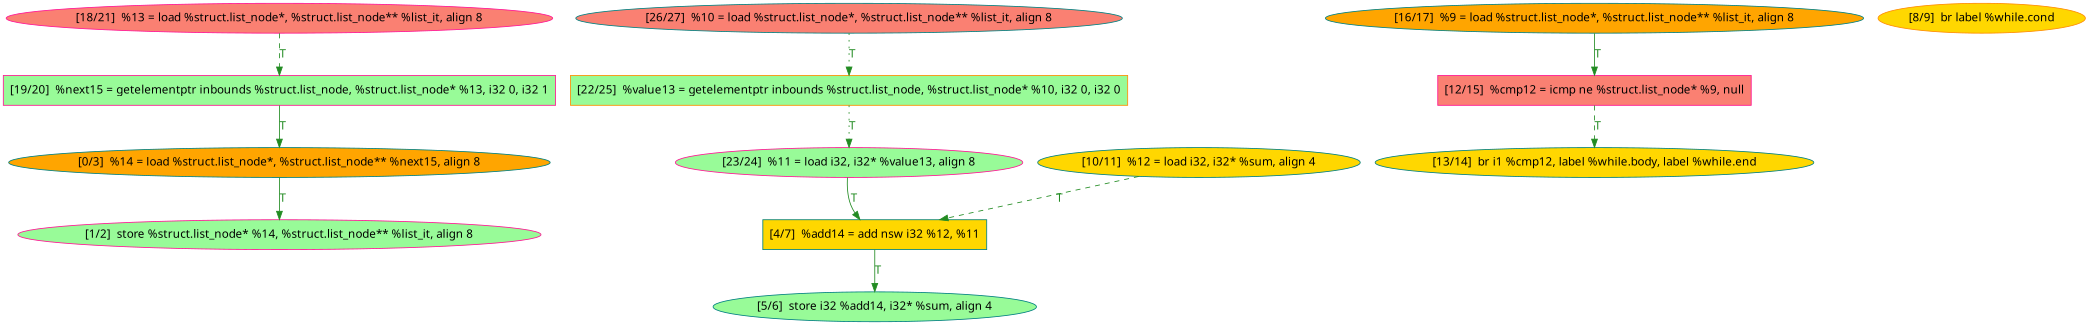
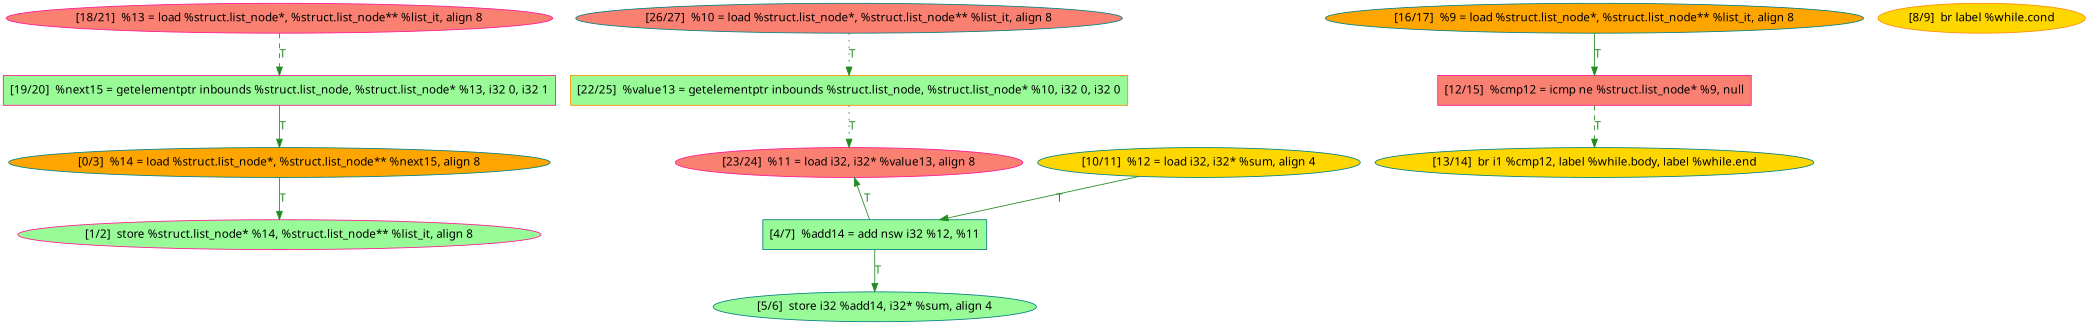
  digraph {
    fontname="Noto Sans"
    node [color=teal fillcolor=palegreen fontname="Noto Sans" shape=ellipse style=filled]
    edge [color=forestgreen fontcolor=forestgreen fontname="Noto Sans" style=solid]
    n1 [color=deeppink label="[19/20]  %next15 = getelementptr inbounds %struct.list_node, %struct.list_node* %13, i32 0, i32 1" shape=rectangle]
    n2 [fillcolor=orange label="[0/3]  %14 = load %struct.list_node*, %struct.list_node** %next15, align 8"]
    n3 [color=deeppink label="[1/2]  store %struct.list_node* %14, %struct.list_node** %list_it, align 8"]
    n4 [fillcolor=salmon label="[26/27]  %10 = load %struct.list_node*, %struct.list_node** %list_it, align 8"]
    n5 [color=darkorange label="[22/25]  %value13 = getelementptr inbounds %struct.list_node, %struct.list_node* %10, i32 0, i32 0" shape=rectangle]
-   n6 [color=deeppink label="[23/24]  %11 = load i32, i32* %value13, align 8"]
-   n7 [fillcolor=gold label="[4/7]  %add14 = add nsw i32 %12, %11" shape=rectangle]
+   n6 [color=deeppink fillcolor=salmon label="[23/24]  %11 = load i32, i32* %value13, align 8"]
+   n7 [label="[4/7]  %add14 = add nsw i32 %12, %11" shape=rectangle]
    n8 [label="[5/6]  store i32 %add14, i32* %sum, align 4"]
    n9 [fillcolor=orange label="[16/17]  %9 = load %struct.list_node*, %struct.list_node** %list_it, align 8"]
    n10 [color=deeppink fillcolor=salmon label="[12/15]  %cmp12 = icmp ne %struct.list_node* %9, null" shape=rectangle]
    n11 [fillcolor=gold label="[13/14]  br i1 %cmp12, label %while.body, label %while.end"]
    n12 [color=darkorange fillcolor=gold label="[8/9]  br label %while.cond"]
    n13 [color=deeppink fillcolor=salmon label="[18/21]  %13 = load %struct.list_node*, %struct.list_node** %list_it, align 8"]
    n14 [fillcolor=gold label="[10/11]  %12 = load i32, i32* %sum, align 4"]
    n1 -> n2 [label=T]
    n2 -> n3 [label=T]
    n4 -> n5 [label=T style=dotted]
    n5 -> n6 [label=T style=dotted]
-   n6 -> n7 [label=T]
+   n7 -> n6 [label=T]
    n7 -> n8 [label=T]
    n9 -> n10 [label=T]
    n10 -> n11 [label=T style=dashed]
    n13 -> n1 [label=T style=dashed]
-   n14 -> n7 [label=T style=dashed]
+   n14 -> n7 [label=T]
  }
